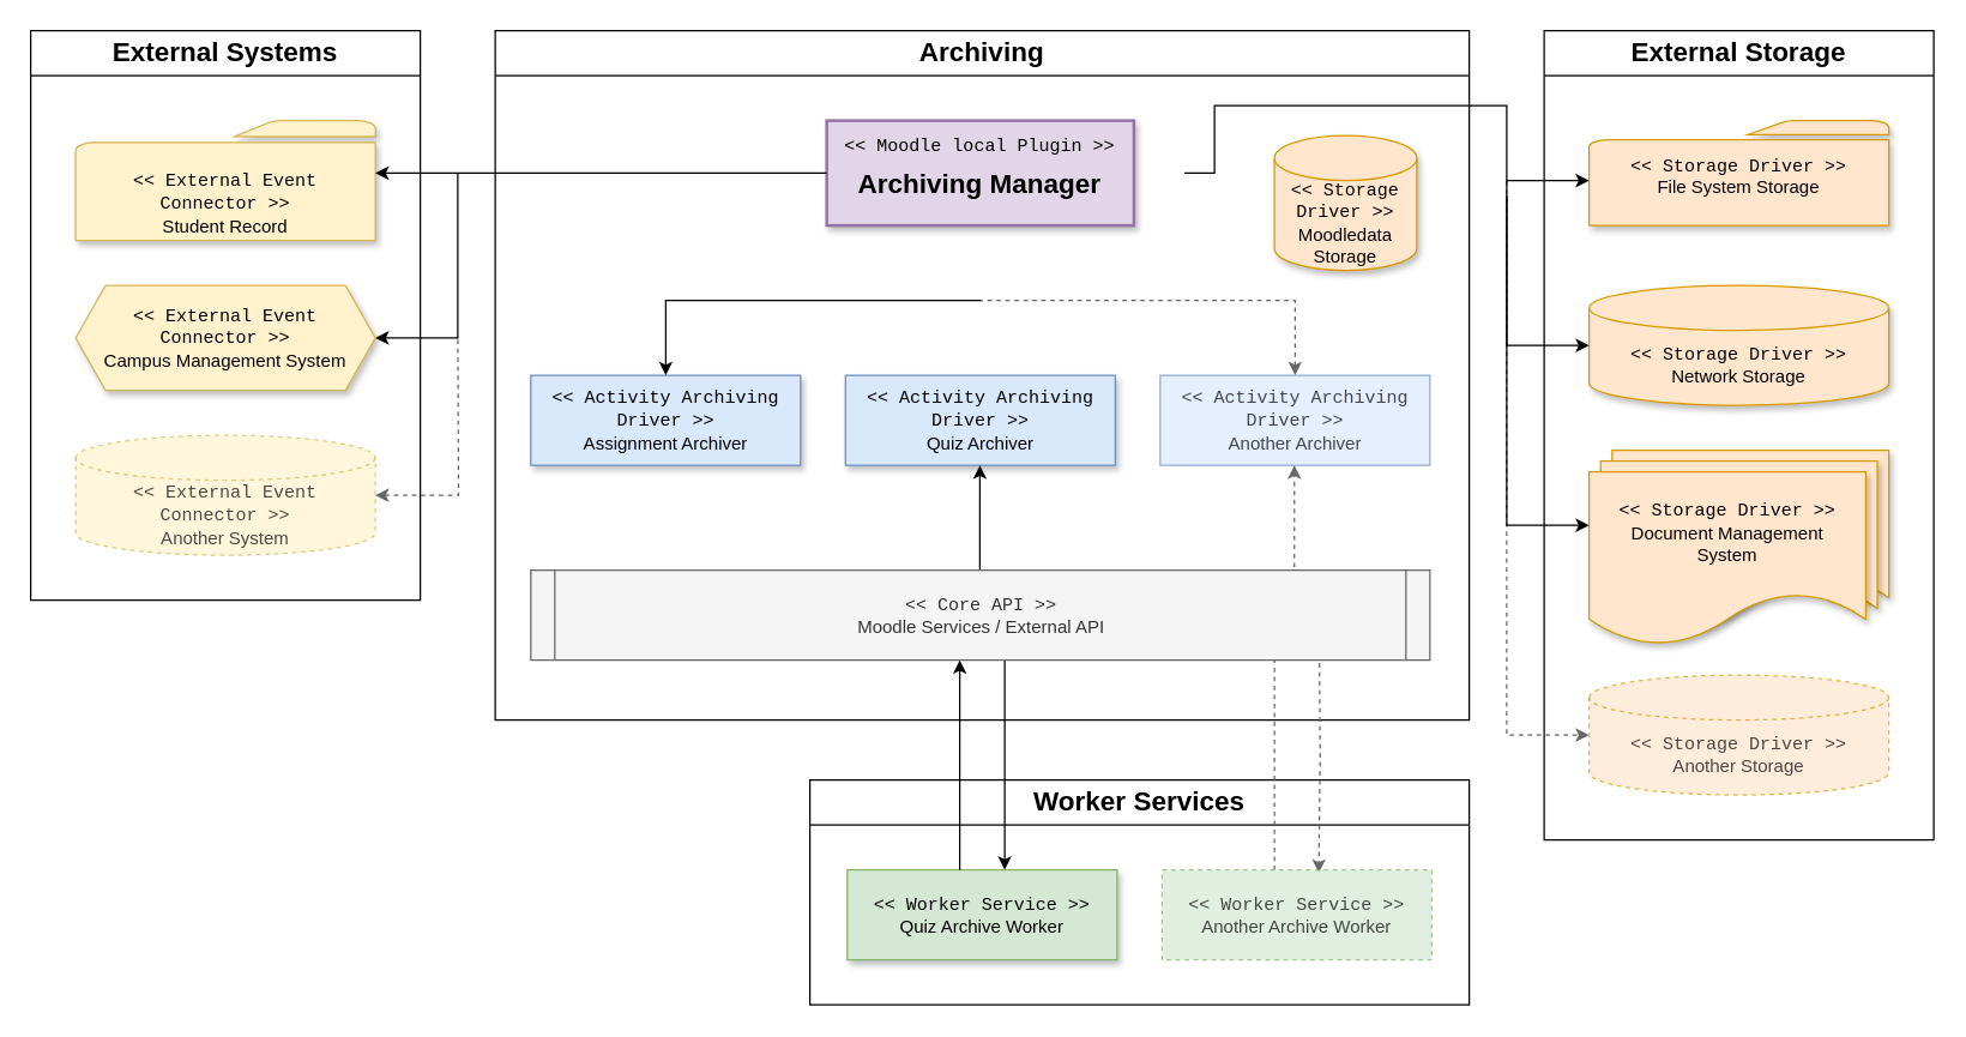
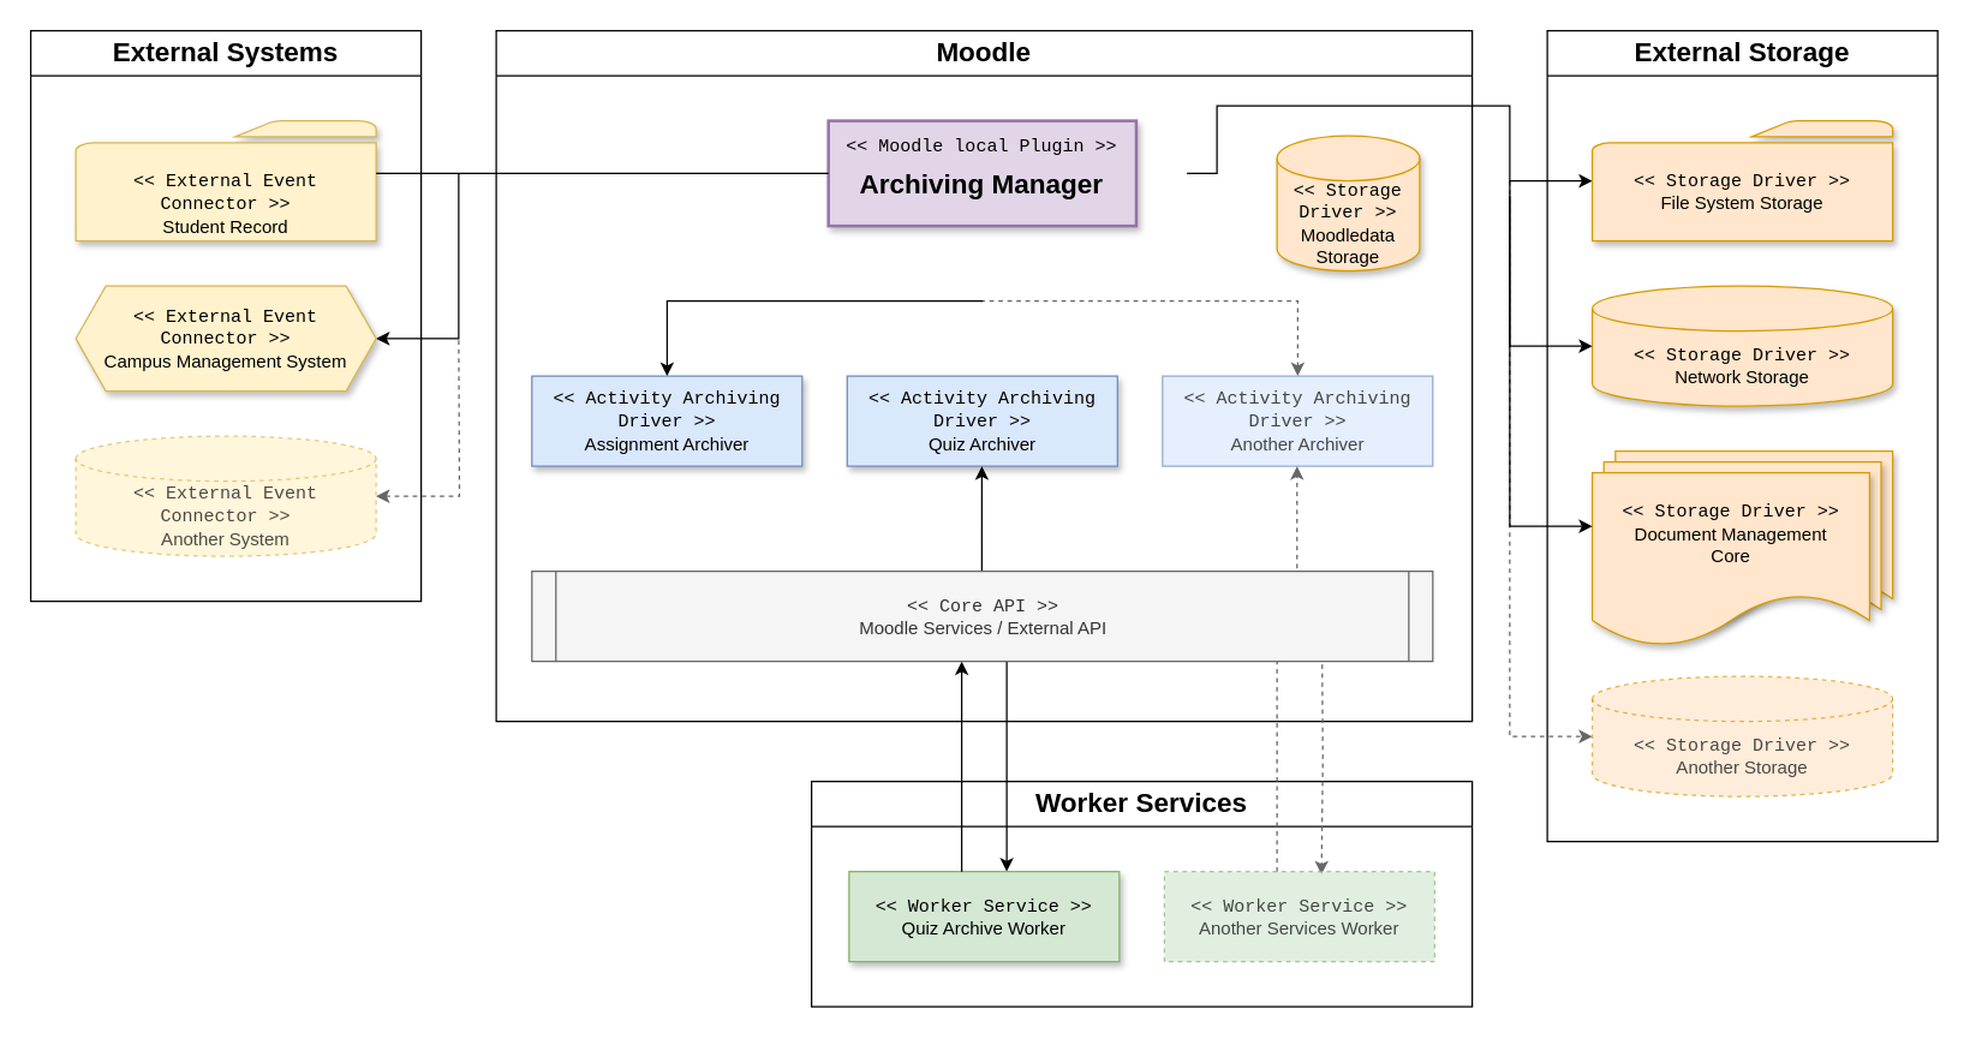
  <mxCell id="0" />
  <mxCell id="1" parent="0" />
  <mxCell id="2" style="edgeStyle=orthogonalEdgeStyle;rounded=0;orthogonalLoop=1;jettySize=auto;html=1;entryX=0;entryY=0.5;entryDx=0;entryDy=0;entryPerimeter=0;dashed=1;fillColor=#f5f5f5;strokeColor=#666666;" parent="1" target="28" edge="1"><mxGeometry relative="1" as="geometry"><Array as="points"><mxPoint x="1005" y="120" /><mxPoint x="1005" y="490" /></Array><mxPoint x="1005" y="120" as="sourcePoint" /></mxGeometry></mxCell>
  <mxCell id="3" value="&lt;font style=&quot;font-size: 18px;&quot;&gt;Worker Services&lt;/font&gt;" style="swimlane;whiteSpace=wrap;html=1;startSize=30;collapsible=0;" parent="1" vertex="1"><mxGeometry x="540" y="520" width="440" height="150" as="geometry" /></mxCell>
  <mxCell id="4" style="edgeStyle=orthogonalEdgeStyle;rounded=0;orthogonalLoop=1;jettySize=auto;html=1;fillColor=#f5f5f5;strokeColor=#666666;dashed=1;" parent="3" edge="1"><mxGeometry relative="1" as="geometry"><mxPoint x="310" y="60" as="sourcePoint" /><mxPoint x="310" y="-100" as="targetPoint" /><Array as="points"><mxPoint x="310" y="-50" /><mxPoint x="310" y="-50" /></Array></mxGeometry></mxCell>
  <mxCell id="5" style="edgeStyle=orthogonalEdgeStyle;rounded=0;orthogonalLoop=1;jettySize=auto;html=1;" parent="1" edge="1"><mxGeometry relative="1" as="geometry"><mxPoint x="670" y="430" as="sourcePoint" /><mxPoint x="670" y="580" as="targetPoint" /></mxGeometry></mxCell>
- <mxCell id="6" value="&lt;font style=&quot;font-size: 18px;&quot;&gt;Archiving&lt;/font&gt;" style="swimlane;whiteSpace=wrap;html=1;startSize=30;swimlaneLine=1;collapsible=0;" parent="1" vertex="1"><mxGeometry x="330" y="20" width="650" height="460" as="geometry" /></mxCell>
+ <mxCell id="6" value="&lt;font style=&quot;font-size: 18px;&quot;&gt;Moodle&lt;/font&gt;" style="swimlane;whiteSpace=wrap;html=1;startSize=30;swimlaneLine=1;collapsible=0;" parent="1" vertex="1"><mxGeometry x="330" y="20" width="650" height="460" as="geometry" /></mxCell>
  <mxCell id="7" value="&lt;font face=&quot;Courier New&quot; style=&quot;font-size: 12px;&quot;&gt;&amp;lt;&amp;lt; &lt;/font&gt;&lt;font face=&quot;Courier New&quot;&gt;Moodle&lt;/font&gt;&lt;font face=&quot;Courier New&quot; style=&quot;font-size: 12px;&quot;&gt; local Plugin &amp;gt;&amp;gt;&lt;/font&gt;&lt;div style=&quot;&quot;&gt;&lt;span style=&quot;background-color: initial;&quot;&gt;&lt;b&gt;&lt;font style=&quot;font-size: 18px; line-height: 200%;&quot;&gt;Archiving Manager&lt;/font&gt;&lt;/b&gt;&lt;/span&gt;&lt;br&gt;&lt;/div&gt;" style="rounded=0;whiteSpace=wrap;html=1;fillColor=#e1d5e7;strokeColor=#9673a6;spacing=2;strokeWidth=2;fontStyle=0;shadow=1;perimeterSpacing=0;" parent="6" vertex="1"><mxGeometry x="221.25" y="60" width="205" height="70" as="geometry" /></mxCell>
  <mxCell id="8" value="&lt;font face=&quot;Courier New&quot; style=&quot;font-size: 12px;&quot;&gt;&amp;lt;&amp;lt; Activity Archiving Driver &amp;gt;&amp;gt;&lt;/font&gt;&lt;div style=&quot;&quot;&gt;Assignment Archiver&lt;/div&gt;" style="rounded=0;whiteSpace=wrap;html=1;fillColor=#dae8fc;strokeColor=#6c8ebf;spacing=2;shadow=1;" parent="6" vertex="1"><mxGeometry x="23.75" y="230" width="180" height="60" as="geometry" /></mxCell>
  <mxCell id="9" value="&lt;font face=&quot;Courier New&quot; style=&quot;font-size: 12px;&quot;&gt;&amp;lt;&amp;lt;&amp;nbsp;&lt;/font&gt;&lt;span style=&quot;font-family: &amp;quot;Courier New&amp;quot;;&quot;&gt;&lt;font&gt;Activity&lt;/font&gt; Archiving Driver&lt;/span&gt;&lt;font face=&quot;Courier New&quot; style=&quot;font-size: 12px;&quot;&gt;&amp;nbsp;&amp;gt;&amp;gt;&lt;/font&gt;&lt;div style=&quot;&quot;&gt;Quiz Archiver&lt;/div&gt;" style="rounded=0;whiteSpace=wrap;html=1;fillColor=#dae8fc;strokeColor=#6c8ebf;spacing=2;shadow=1;" parent="6" vertex="1"><mxGeometry x="233.75" y="230" width="180" height="60" as="geometry" /></mxCell>
  <mxCell id="10" value="" style="edgeStyle=orthogonalEdgeStyle;rounded=0;orthogonalLoop=1;jettySize=auto;html=1;dashed=1;startArrow=classic;startFill=1;fillColor=#f5f5f5;strokeColor=#666666;endArrow=none;" parent="6" source="12" edge="1"><mxGeometry relative="1" as="geometry"><Array as="points"><mxPoint x="534" y="180" /></Array><mxPoint x="323" y="180" as="targetPoint" /></mxGeometry></mxCell>
  <mxCell id="11" style="edgeStyle=orthogonalEdgeStyle;rounded=0;orthogonalLoop=1;jettySize=auto;html=1;dashed=1;fillColor=#f5f5f5;strokeColor=#666666;entryX=0.581;entryY=0.033;entryDx=0;entryDy=0;entryPerimeter=0;" parent="6" target="15" edge="1"><mxGeometry relative="1" as="geometry"><mxPoint x="550" y="410" as="sourcePoint" /><mxPoint x="550" y="770" as="targetPoint" /></mxGeometry></mxCell>
  <mxCell id="12" value="&lt;font face=&quot;Courier New&quot; style=&quot;font-size: 12px;&quot;&gt;&amp;lt;&amp;lt;&amp;nbsp;&lt;/font&gt;&lt;span style=&quot;font-family: &amp;quot;Courier New&amp;quot;;&quot;&gt;Activity Archiving Driver&lt;/span&gt;&lt;font face=&quot;Courier New&quot; style=&quot;font-size: 12px;&quot;&gt;&amp;nbsp;&amp;gt;&amp;gt;&lt;/font&gt;&lt;div style=&quot;&quot;&gt;Another Archiver&lt;/div&gt;" style="rounded=0;whiteSpace=wrap;html=1;fillColor=#dae8fc;strokeColor=#6c8ebf;spacing=2;dashed=0;opacity=70;textOpacity=70;shadow=0;" parent="6" vertex="1"><mxGeometry x="443.75" y="230" width="180" height="60" as="geometry" /></mxCell>
  <mxCell id="13" style="edgeStyle=orthogonalEdgeStyle;rounded=0;orthogonalLoop=1;jettySize=auto;html=1;" parent="6" edge="1"><mxGeometry relative="1" as="geometry"><mxPoint x="323.419" y="370" as="sourcePoint" /><mxPoint x="323.419" y="290" as="targetPoint" /><Array as="points"><mxPoint x="323.39" y="340" /><mxPoint x="323.39" y="340" /></Array></mxGeometry></mxCell>
  <mxCell id="14" style="edgeStyle=orthogonalEdgeStyle;rounded=0;orthogonalLoop=1;jettySize=auto;html=1;fillColor=#f5f5f5;strokeColor=#666666;dashed=1;" parent="6" edge="1"><mxGeometry relative="1" as="geometry"><mxPoint x="533.33" y="370" as="sourcePoint" /><mxPoint x="533.33" y="290" as="targetPoint" /><Array as="points"><mxPoint x="533.33" y="340" /><mxPoint x="533.33" y="340" /></Array></mxGeometry></mxCell>
- <mxCell id="15" value="&lt;font face=&quot;Courier New&quot; style=&quot;font-size: 12px;&quot;&gt;&amp;lt;&amp;lt; Worker Service &amp;gt;&amp;gt;&lt;/font&gt;&lt;div style=&quot;&quot;&gt;Another Archive Worker&lt;/div&gt;" style="rounded=0;whiteSpace=wrap;html=1;fillColor=#d5e8d4;strokeColor=#82b366;spacing=2;opacity=70;dashed=1;textOpacity=70;" parent="6" vertex="1"><mxGeometry x="445" y="560" width="180" height="60" as="geometry" /></mxCell>
+ <mxCell id="15" value="&lt;font face=&quot;Courier New&quot; style=&quot;font-size: 12px;&quot;&gt;&amp;lt;&amp;lt; Worker Service &amp;gt;&amp;gt;&lt;/font&gt;&lt;div style=&quot;&quot;&gt;Another Services Worker&lt;/div&gt;" style="rounded=0;whiteSpace=wrap;html=1;fillColor=#d5e8d4;strokeColor=#82b366;spacing=2;opacity=70;dashed=1;textOpacity=70;" parent="6" vertex="1"><mxGeometry x="445" y="560" width="180" height="60" as="geometry" /></mxCell>
  <mxCell id="16" value="&lt;font face=&quot;Courier New&quot; style=&quot;font-size: 12px;&quot;&gt;&amp;lt;&amp;lt; Worker Service &amp;gt;&amp;gt;&lt;/font&gt;&lt;div style=&quot;&quot;&gt;Quiz Archive Worker&lt;/div&gt;" style="rounded=0;whiteSpace=wrap;html=1;fillColor=#d5e8d4;strokeColor=#82b366;spacing=2;shadow=1;" parent="6" vertex="1"><mxGeometry x="235" y="560" width="180" height="60" as="geometry" /></mxCell>
  <mxCell id="17" value="&lt;font face=&quot;Courier New&quot;&gt;&amp;lt;&amp;lt; Core API &amp;gt;&amp;gt;&lt;/font&gt;&lt;br&gt;&lt;div&gt;Moodle Services / External API&lt;/div&gt;" style="shape=process;whiteSpace=wrap;html=1;backgroundOutline=1;size=0.026;fillColor=#f5f5f5;fontColor=#333333;strokeColor=#666666;" parent="6" vertex="1"><mxGeometry x="23.75" y="360" width="600" height="60" as="geometry" /></mxCell>
  <mxCell id="18" value="&lt;font face=&quot;Courier New&quot;&gt;&amp;lt;&amp;lt; Storage Driver &amp;gt;&amp;gt;&lt;/font&gt;&lt;div&gt;Moodledata Storage&lt;/div&gt;" style="shape=cylinder3;whiteSpace=wrap;html=1;boundedLbl=1;backgroundOutline=1;size=15;fillColor=#ffe6cc;strokeColor=#d79b00;shadow=1;" parent="6" vertex="1"><mxGeometry x="520" y="70" width="95" height="90" as="geometry" /></mxCell>
  <mxCell id="19" style="edgeStyle=orthogonalEdgeStyle;rounded=0;orthogonalLoop=1;jettySize=auto;html=1;" parent="6" target="27" edge="1"><mxGeometry relative="1" as="geometry"><mxPoint x="460" y="95" as="sourcePoint" /><Array as="points"><mxPoint x="460" y="95" /><mxPoint x="480" y="95" /><mxPoint x="480" y="50" /><mxPoint x="675" y="50" /><mxPoint x="675" y="100" /></Array><mxPoint x="730" y="80" as="targetPoint" /></mxGeometry></mxCell>
  <mxCell id="20" value="" style="edgeStyle=orthogonalEdgeStyle;rounded=0;orthogonalLoop=1;jettySize=auto;html=1;startArrow=classic;startFill=1;endArrow=none;endFill=1;" parent="6" source="8" edge="1"><mxGeometry relative="1" as="geometry"><Array as="points"><mxPoint x="114" y="180" /><mxPoint x="324" y="180" /></Array><mxPoint x="324" y="180" as="targetPoint" /></mxGeometry></mxCell>
  <mxCell id="21" value="&lt;span style=&quot;font-size: 18px;&quot;&gt;External Storage&lt;/span&gt;" style="swimlane;whiteSpace=wrap;html=1;startSize=30;collapsible=0;" parent="1" vertex="1"><mxGeometry x="1030" y="20" width="260" height="540" as="geometry" /></mxCell>
  <mxCell id="22" value="&lt;font face=&quot;Courier New&quot;&gt;&amp;lt;&amp;lt; Storage Driver &amp;gt;&amp;gt;&lt;/font&gt;&lt;div&gt;Network Storage&lt;/div&gt;" style="shape=cylinder3;whiteSpace=wrap;html=1;boundedLbl=1;backgroundOutline=1;size=15;fillColor=#ffe6cc;strokeColor=#d79b00;shadow=1;" parent="21" vertex="1"><mxGeometry x="30" y="170" width="200" height="80" as="geometry" /></mxCell>
  <mxCell id="23" value="" style="group;shadow=1;glass=0;" parent="21" vertex="1" connectable="0"><mxGeometry x="30" y="280" width="200" height="130" as="geometry" /></mxCell>
  <mxCell id="24" value="" style="shape=document;whiteSpace=wrap;html=1;boundedLbl=1;fillColor=#ffe6cc;strokeColor=#d79b00;shadow=1;" parent="23" vertex="1"><mxGeometry x="15.385" width="184.615" height="115.556" as="geometry" /></mxCell>
  <mxCell id="25" value="" style="shape=document;whiteSpace=wrap;html=1;boundedLbl=1;fillColor=#ffe6cc;strokeColor=#d79b00;shadow=1;" parent="23" vertex="1"><mxGeometry x="7.692" y="7.222" width="184.615" height="115.556" as="geometry" /></mxCell>
- <mxCell id="26" value="&lt;font face=&quot;Courier New&quot;&gt;&amp;lt;&amp;lt; Storage Driver &amp;gt;&amp;gt;&lt;/font&gt;&lt;div&gt;Document Management&lt;br&gt;System&lt;/div&gt;" style="shape=document;whiteSpace=wrap;html=1;boundedLbl=1;fillColor=#ffe6cc;strokeColor=#d79b00;shadow=1;" parent="23" vertex="1"><mxGeometry y="14.444" width="184.615" height="115.556" as="geometry" /></mxCell>
- <mxCell id="27" value="&lt;font style=&quot;text-wrap: wrap;&quot; face=&quot;Courier New&quot;&gt;&amp;lt;&amp;lt; Storage Driver &amp;gt;&amp;gt;&lt;/font&gt;&lt;div style=&quot;text-wrap: wrap;&quot;&gt;File System Storage&lt;/div&gt;" style="sketch=0;pointerEvents=1;shadow=1;dashed=0;html=1;strokeColor=#d79b00;fillColor=#ffe6cc;labelPosition=center;verticalLabelPosition=bottom;verticalAlign=top;outlineConnect=0;align=center;shape=mxgraph.office.concepts.folder;spacingTop=-54;spacingLeft=0;whiteSpace=wrap;" parent="21" vertex="1"><mxGeometry x="30" y="60" width="200" height="70" as="geometry" /></mxCell>
+ <mxCell id="26" value="&lt;font face=&quot;Courier New&quot;&gt;&amp;lt;&amp;lt; Storage Driver &amp;gt;&amp;gt;&lt;/font&gt;&lt;div&gt;Document Management&lt;br&gt;Core&lt;/div&gt;" style="shape=document;whiteSpace=wrap;html=1;boundedLbl=1;fillColor=#ffe6cc;strokeColor=#d79b00;shadow=1;" parent="23" vertex="1"><mxGeometry y="14.444" width="184.615" height="115.556" as="geometry" /></mxCell>
+ <mxCell id="27" value="&lt;font style=&quot;text-wrap: wrap;&quot; face=&quot;Courier New&quot;&gt;&amp;lt;&amp;lt; Storage Driver &amp;gt;&amp;gt;&lt;/font&gt;&lt;div style=&quot;text-wrap: wrap;&quot;&gt;File System Storage&lt;/div&gt;" style="sketch=0;pointerEvents=1;shadow=1;dashed=0;html=1;strokeColor=#d79b00;fillColor=#ffe6cc;labelPosition=center;verticalLabelPosition=bottom;verticalAlign=top;outlineConnect=0;align=center;shape=mxgraph.office.concepts.folder;spacingTop=-54;spacingLeft=0;whiteSpace=wrap;" parent="21" vertex="1"><mxGeometry x="30" y="60" width="200" height="80" as="geometry" /></mxCell>
  <mxCell id="28" value="&lt;font face=&quot;Courier New&quot;&gt;&amp;lt;&amp;lt; Storage Driver &amp;gt;&amp;gt;&lt;/font&gt;&lt;div&gt;Another Storage&lt;/div&gt;" style="shape=cylinder3;whiteSpace=wrap;html=1;boundedLbl=1;backgroundOutline=1;size=15;fillColor=#ffe6cc;strokeColor=#d79b00;dashed=1;opacity=70;textOpacity=70;" parent="21" vertex="1"><mxGeometry x="30" y="430" width="200" height="80" as="geometry" /></mxCell>
  <mxCell id="29" value="&lt;font face=&quot;Courier New&quot;&gt;&amp;lt;&amp;lt; External Event&lt;br&gt;Connector &amp;gt;&amp;gt;&lt;/font&gt;&lt;div&gt;Student Record&lt;/div&gt;" style="sketch=0;pointerEvents=1;shadow=1;dashed=0;html=1;strokeColor=#d6b656;fillColor=#fff2cc;labelPosition=center;verticalLabelPosition=bottom;verticalAlign=top;outlineConnect=0;align=center;shape=mxgraph.office.concepts.folder;spacingTop=-54;spacingLeft=0;whiteSpace=wrap;" parent="21" vertex="1"><mxGeometry x="-980" y="60" width="200" height="80" as="geometry" /></mxCell>
  <mxCell id="30" style="edgeStyle=orthogonalEdgeStyle;rounded=0;orthogonalLoop=1;jettySize=auto;html=1;" parent="1" edge="1"><mxGeometry relative="1" as="geometry"><Array as="points"><mxPoint x="1005" y="230" /></Array><mxPoint x="1005" y="130" as="sourcePoint" /><mxPoint x="1060" y="230" as="targetPoint" /></mxGeometry></mxCell>
  <mxCell id="31" style="edgeStyle=orthogonalEdgeStyle;rounded=0;orthogonalLoop=1;jettySize=auto;html=1;" parent="1" edge="1"><mxGeometry relative="1" as="geometry"><Array as="points"><mxPoint x="1005" y="350" /><mxPoint x="1060" y="350" /></Array><mxPoint x="1005" y="120" as="sourcePoint" /><mxPoint x="1060" y="350" as="targetPoint" /></mxGeometry></mxCell>
  <mxCell id="32" style="edgeStyle=orthogonalEdgeStyle;rounded=0;orthogonalLoop=1;jettySize=auto;html=1;" parent="1" edge="1"><mxGeometry relative="1" as="geometry"><mxPoint x="640" y="580" as="sourcePoint" /><mxPoint x="640" y="440" as="targetPoint" /></mxGeometry></mxCell>
  <mxCell id="33" value="&lt;span style=&quot;font-size: 18px;&quot;&gt;External Systems&lt;/span&gt;" style="swimlane;whiteSpace=wrap;html=1;startSize=30;collapsible=0;" parent="1" vertex="1"><mxGeometry x="20" y="20" width="260" height="380" as="geometry" /></mxCell>
  <mxCell id="34" style="edgeStyle=orthogonalEdgeStyle;rounded=0;orthogonalLoop=1;jettySize=auto;html=1;endArrow=none;endFill=0;dashed=1;startArrow=classic;startFill=1;strokeColor=#666666;" parent="33" source="35" edge="1"><mxGeometry relative="1" as="geometry"><mxPoint x="285" y="205" as="targetPoint" /></mxGeometry></mxCell>
  <mxCell id="35" value="&lt;font face=&quot;Courier New&quot;&gt;&amp;lt;&amp;lt; External Event&lt;br&gt;Connector &amp;gt;&amp;gt;&lt;/font&gt;&lt;div&gt;Another System&lt;/div&gt;" style="shape=cylinder3;whiteSpace=wrap;html=1;boundedLbl=1;backgroundOutline=1;size=15;fillColor=#fff2cc;strokeColor=#d6b656;dashed=1;opacity=70;textOpacity=70;" parent="33" vertex="1"><mxGeometry x="30" y="270" width="200" height="80" as="geometry" /></mxCell>
  <mxCell id="36" style="edgeStyle=orthogonalEdgeStyle;rounded=0;orthogonalLoop=1;jettySize=auto;html=1;endArrow=none;endFill=0;startArrow=classic;startFill=1;" parent="33" source="37" edge="1"><mxGeometry relative="1" as="geometry"><mxPoint x="285" y="95" as="targetPoint" /><Array as="points"><mxPoint x="285" y="205" /><mxPoint x="285" y="100" /></Array></mxGeometry></mxCell>
  <mxCell id="37" value="&lt;font face=&quot;Courier New&quot;&gt;&amp;lt;&amp;lt; External Event&lt;br&gt;Connector &amp;gt;&amp;gt;&lt;/font&gt;&lt;div&gt;Campus Management System&lt;/div&gt;" style="shape=hexagon;perimeter=hexagonPerimeter2;whiteSpace=wrap;html=1;fixedSize=1;fillColor=#fff2cc;strokeColor=#d6b656;shadow=1;" parent="33" vertex="1"><mxGeometry x="30" y="170" width="200" height="70" as="geometry" /></mxCell>
- <mxCell id="38" style="edgeStyle=orthogonalEdgeStyle;rounded=0;orthogonalLoop=1;jettySize=auto;html=1;" parent="1" source="7" target="29" edge="1"><mxGeometry relative="1" as="geometry"><mxPoint x="270" y="120" as="targetPoint" /><Array as="points"><mxPoint x="280" y="115" /><mxPoint x="280" y="115" /></Array></mxGeometry></mxCell>
+ <mxCell id="38" style="edgeStyle=orthogonalEdgeStyle;rounded=0;orthogonalLoop=1;jettySize=auto;html=1;endArrow=none;" parent="1" source="7" target="29" edge="1"><mxGeometry relative="1" as="geometry"><mxPoint x="270" y="120" as="targetPoint" /><Array as="points"><mxPoint x="280" y="115" /><mxPoint x="280" y="115" /></Array></mxGeometry></mxCell>
